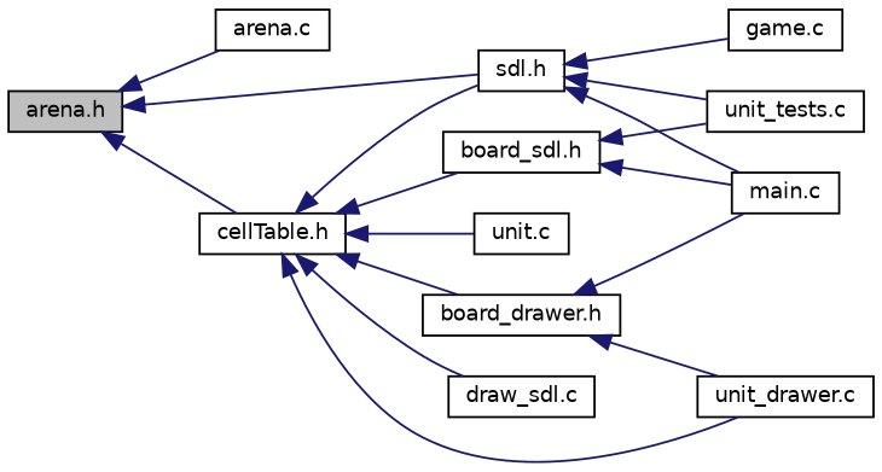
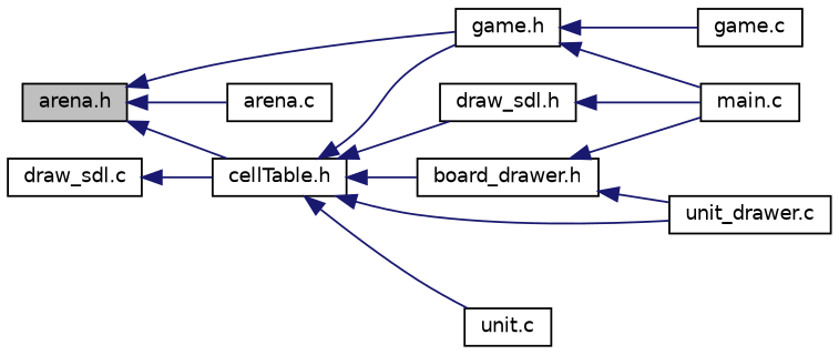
  digraph {
    rankdir=LR
    node [color=black fillcolor=white fontname=Helvetica fontsize=10 shape=record style=filled]
    edge [color=midnightblue dir=back fontname=Helvetica fontsize=10 labelfontname=Helvetica labelfontsize=10 style=solid]
    n1 [fillcolor=grey75 fontcolor=black height=0.2 label="arena.h" width=0.4]
    n2 [height=0.2 label="arena.c" width=0.4]
    n3 [height=0.2 label="cellTable.h" width=0.4]
-   n4 [height=0.2 label="sdl.h" width=0.4]
+   n4 [height=0.2 label="game.h" width=0.4]
    n5 [height=0.2 label="board_drawer.h" width=0.4]
    n6 [height=0.2 label="unit_drawer.c" width=0.4]
    n7 [height=0.2 label="unit.c" width=0.4]
-   n8 [height=0.2 label="board_sdl.h" width=0.4]
+   n8 [height=0.2 label="draw_sdl.h" width=0.4]
    n9 [height=0.2 label="draw_sdl.c" width=0.4]
    n10 [height=0.2 label="main.c" width=0.4]
-   n11 [height=0.2 label="unit_tests.c" width=0.4]
    n12 [height=0.2 label="game.c" width=0.4]
    n1 -> n2
    n1 -> n3
    n1 -> n4
    n3 -> n4
    n3 -> n5
    n3 -> n6
    n3 -> n7
    n3 -> n8
-   n3 -> n9
+   n9 -> n3
    n4 -> n10
-   n4 -> n11
    n4 -> n12
    n5 -> n6
    n5 -> n10
    n8 -> n10
-   n8 -> n11
  }
